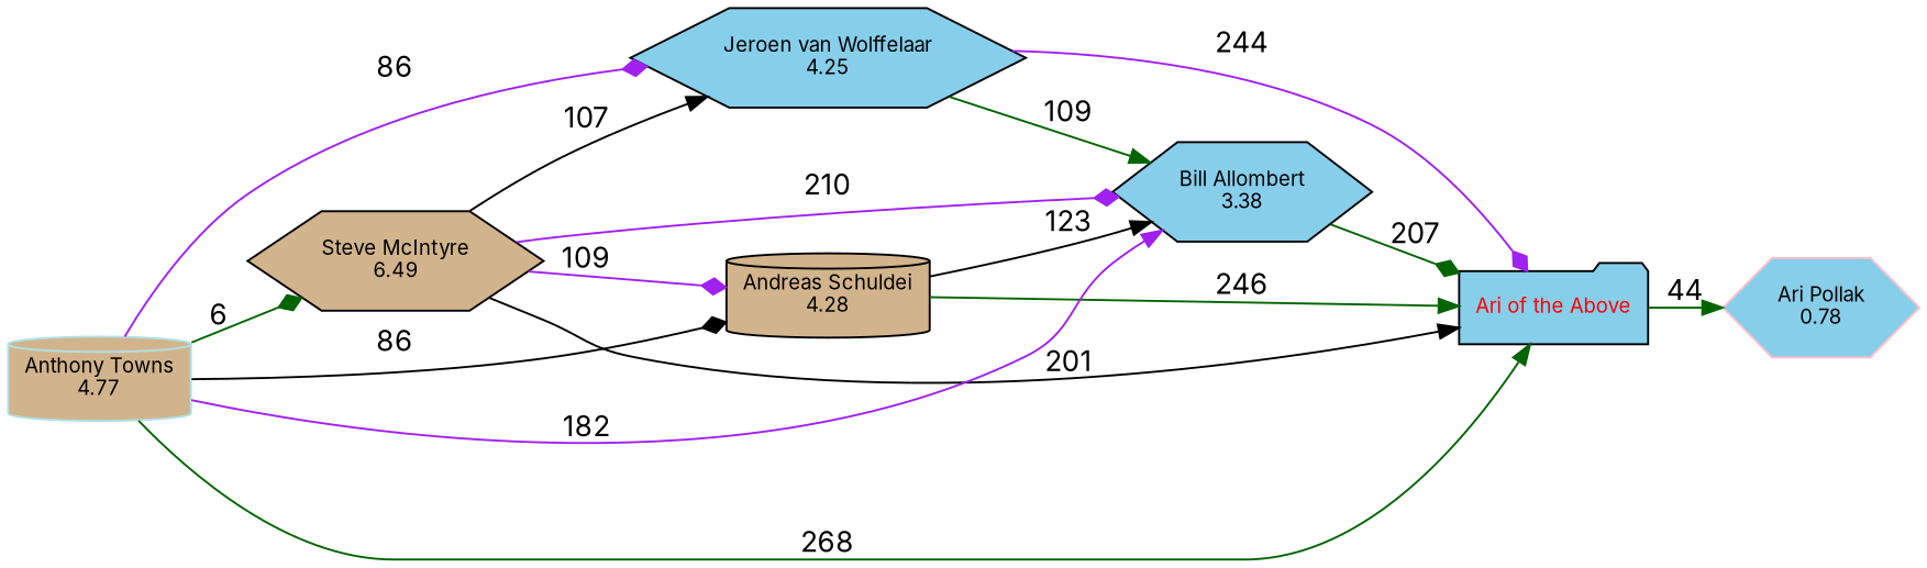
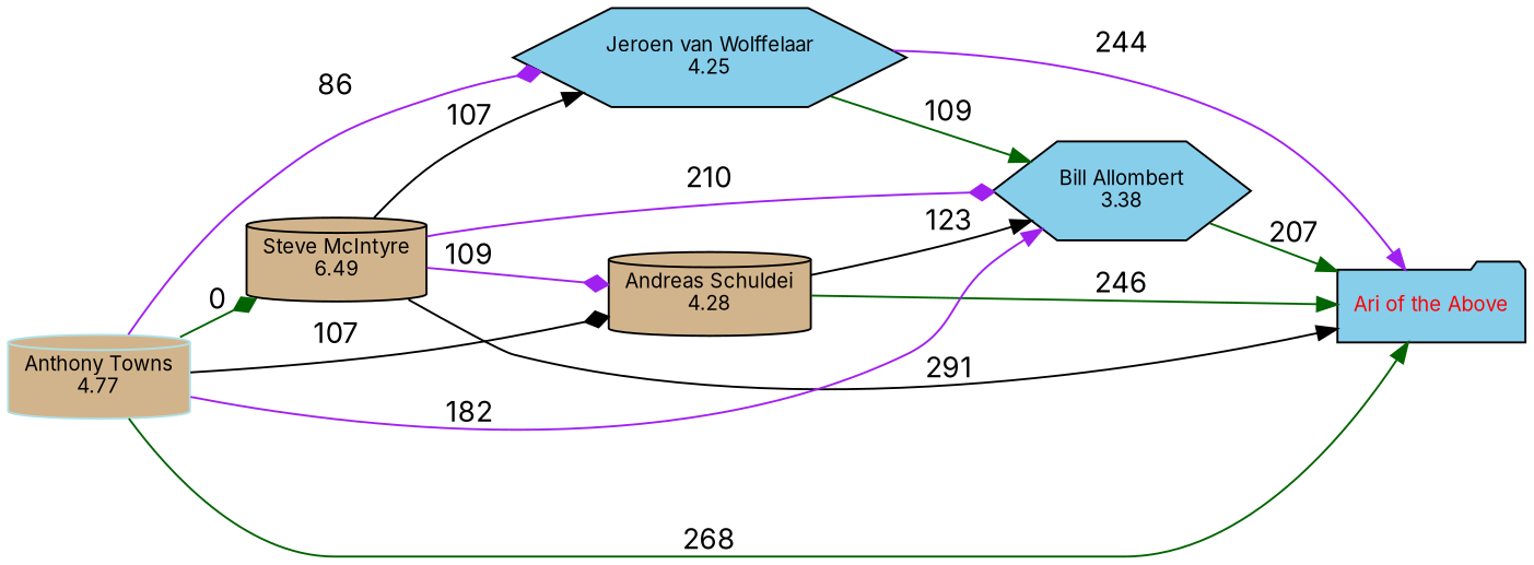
  digraph {
    fontname=Inter
    rankdir=LR
    ranksep=0.25
    node [fillcolor=skyblue fontname=Inter fontsize=10 shape=hexagon style=filled]
    edge [arrowhead=normal color=darkgreen fontname=Inter]
    "Jeroen van Wolffelaar\n4.25"
    "Bill Allombert\n3.38"
    n3 [fontcolor=Red label="Ari of the Above" shape=folder]
-   "Ari Pollak\n0.78" [color=pink]
-   "Steve McIntyre\n6.49" [fillcolor=tan]
+   "Steve McIntyre\n6.49" [fillcolor=tan shape=cylinder]
    "Andreas Schuldei\n4.28" [fillcolor=tan shape=cylinder]
    "Anthony Towns\n4.77" [color=powderblue fillcolor=tan fontcolor="Navy Blue" shape=cylinder]
    "Jeroen van Wolffelaar\n4.25" -> "Bill Allombert\n3.38" [label=109]
-   "Jeroen van Wolffelaar\n4.25" -> n3 [arrowhead=diamond color=purple label=244]
-   "Bill Allombert\n3.38" -> n3 [arrowhead=diamond label=207]
-   n3 -> "Ari Pollak\n0.78" [label=44]
+   "Jeroen van Wolffelaar\n4.25" -> n3 [color=purple label=244]
+   "Bill Allombert\n3.38" -> n3 [label=207]
    "Steve McIntyre\n6.49" -> "Jeroen van Wolffelaar\n4.25" [color=black label=107]
    "Steve McIntyre\n6.49" -> "Bill Allombert\n3.38" [arrowhead=diamond color=purple label=210]
-   "Steve McIntyre\n6.49" -> n3 [color=black label=201]
+   "Steve McIntyre\n6.49" -> n3 [color=black label=291]
    "Steve McIntyre\n6.49" -> "Andreas Schuldei\n4.28" [arrowhead=diamond color=purple label=109]
    "Andreas Schuldei\n4.28" -> "Bill Allombert\n3.38" [color=black label=123]
    "Andreas Schuldei\n4.28" -> n3 [label=246]
    "Anthony Towns\n4.77" -> "Jeroen van Wolffelaar\n4.25" [arrowhead=diamond color=purple label=86]
    "Anthony Towns\n4.77" -> "Bill Allombert\n3.38" [color=purple label=182]
    "Anthony Towns\n4.77" -> n3 [label=268]
-   "Anthony Towns\n4.77" -> "Steve McIntyre\n6.49" [arrowhead=diamond label=6]
-   "Anthony Towns\n4.77" -> "Andreas Schuldei\n4.28" [arrowhead=diamond color=black label=86]
+   "Anthony Towns\n4.77" -> "Steve McIntyre\n6.49" [arrowhead=diamond label=0]
+   "Anthony Towns\n4.77" -> "Andreas Schuldei\n4.28" [arrowhead=diamond color=black label=107]
  }
